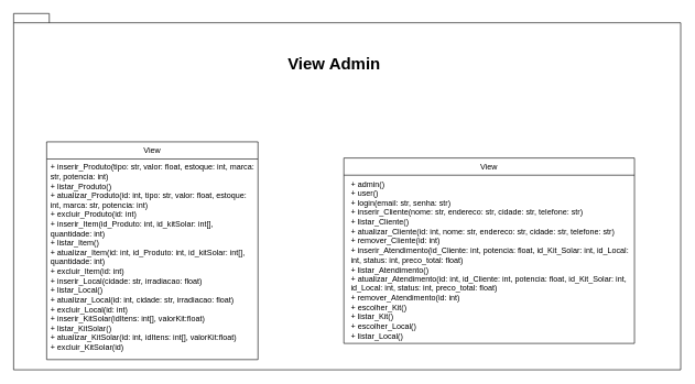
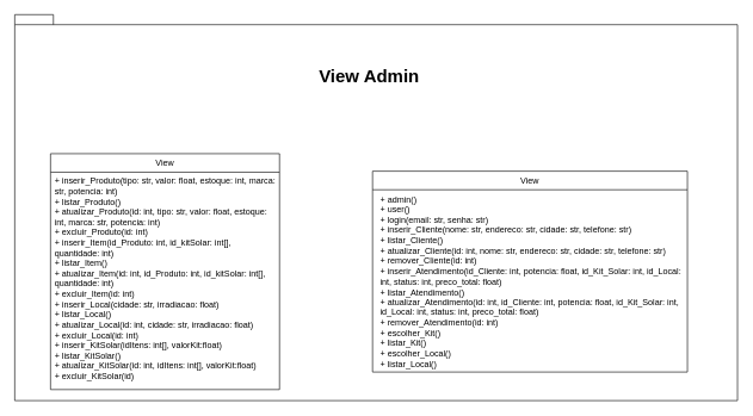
  <mxCell id="0" />
  <mxCell id="1" parent="0" />
  <mxCell id="2" value="" style="shape=folder;fontStyle=1;spacingTop=10;tabWidth=40;tabHeight=14;tabPosition=left;html=1;whiteSpace=wrap;" vertex="1" parent="1"><mxGeometry x="20" y="20" width="1010" height="540" as="geometry" /></mxCell>
  <mxCell id="3" value="View" style="swimlane;fontStyle=0;childLayout=stackLayout;horizontal=1;startSize=26;fillColor=none;horizontalStack=0;resizeParent=1;resizeParentMax=0;resizeLast=0;collapsible=1;marginBottom=0;whiteSpace=wrap;html=1;" vertex="1" parent="1"><mxGeometry x="520" y="239" width="440" height="281" as="geometry" /></mxCell>
  <mxCell id="4" value="+ admin()&lt;div&gt;&lt;div&gt;+ user()&lt;/div&gt;&lt;div&gt;&lt;div&gt;+ login(email: str, senha: str)&lt;/div&gt;&lt;div&gt;+ inserir_Cliente(nome: str, endereco: str, cidade: str, telefone: str)&lt;/div&gt;&lt;div&gt;+ listar_Cliente()&lt;/div&gt;&lt;/div&gt;&lt;/div&gt;&lt;div&gt;+&amp;nbsp;&lt;span style=&quot;background-color: transparent; color: light-dark(rgb(0, 0, 0), rgb(255, 255, 255));&quot;&gt;atualizar_Cliente(id: int, nome: str, endereco: str, cidade: str, telefone: str)&lt;/span&gt;&lt;/div&gt;&lt;div&gt;&lt;span style=&quot;background-color: transparent; color: light-dark(rgb(0, 0, 0), rgb(255, 255, 255));&quot;&gt;+ remover&lt;/span&gt;_Cliente(id: int&lt;span style=&quot;background-color: transparent; color: light-dark(rgb(0, 0, 0), rgb(255, 255, 255));&quot;&gt;)&lt;/span&gt;&lt;/div&gt;&lt;div&gt;&lt;div&gt;&lt;div&gt;+ inserir_Atendimento(id_Cliente: int, potencia: float, id_Kit_Solar: int, id_Local: int, status: int, preco_total: float)&lt;/div&gt;&lt;div&gt;+ listar_Atendimento()&lt;/div&gt;&lt;/div&gt;&lt;div&gt;+&amp;nbsp;&lt;span style=&quot;background-color: transparent; color: light-dark(rgb(0, 0, 0), rgb(255, 255, 255));&quot;&gt;atualizar_&lt;/span&gt;Atendimento&lt;span style=&quot;background-color: transparent; color: light-dark(rgb(0, 0, 0), rgb(255, 255, 255));&quot;&gt;(id: int,&amp;nbsp;&lt;/span&gt;id_Cliente: int, potencia: float, id_Kit_Solar: int, id_Local: int, status: int, preco_total: float&lt;span style=&quot;background-color: transparent; color: light-dark(rgb(0, 0, 0), rgb(255, 255, 255));&quot;&gt;)&lt;/span&gt;&lt;/div&gt;&lt;div&gt;&lt;span style=&quot;background-color: transparent; color: light-dark(rgb(0, 0, 0), rgb(255, 255, 255));&quot;&gt;+ remover&lt;/span&gt;_Atendimento(id: int&lt;span style=&quot;background-color: transparent; color: light-dark(rgb(0, 0, 0), rgb(255, 255, 255));&quot;&gt;)&lt;/span&gt;&lt;/div&gt;&lt;/div&gt;&lt;div&gt;&lt;span style=&quot;background-color: transparent; color: light-dark(rgb(0, 0, 0), rgb(255, 255, 255));&quot;&gt;+ escolher_Kit()&lt;/span&gt;&lt;/div&gt;&lt;div&gt;&lt;span style=&quot;background-color: transparent; color: light-dark(rgb(0, 0, 0), rgb(255, 255, 255));&quot;&gt;+ listar_Kit()&lt;/span&gt;&lt;/div&gt;&lt;div&gt;&lt;span style=&quot;background-color: transparent; color: light-dark(rgb(0, 0, 0), rgb(255, 255, 255));&quot;&gt;+ escolher_Local()&lt;/span&gt;&lt;/div&gt;&lt;div&gt;&lt;span style=&quot;background-color: transparent; color: light-dark(rgb(0, 0, 0), rgb(255, 255, 255));&quot;&gt;+ listar_Local()&lt;/span&gt;&lt;/div&gt;&lt;div&gt;&lt;br&gt;&lt;/div&gt;" style="text;strokeColor=none;fillColor=none;align=left;verticalAlign=top;spacingLeft=4;spacingRight=4;overflow=hidden;rotatable=0;points=[[0,0.5],[1,0.5]];portConstraint=eastwest;whiteSpace=wrap;html=1;" vertex="1" parent="1"><mxGeometry x="525" y="265" width="440" height="255" as="geometry" /></mxCell>
  <mxCell id="5" value="View" style="swimlane;fontStyle=0;childLayout=stackLayout;horizontal=1;startSize=26;fillColor=none;horizontalStack=0;resizeParent=1;resizeParentMax=0;resizeLast=0;collapsible=1;marginBottom=0;whiteSpace=wrap;html=1;" vertex="1" parent="1"><mxGeometry x="70" y="214.5" width="320" height="330" as="geometry" /></mxCell>
  <mxCell id="6" value="&lt;div&gt;+ inserir_Produto(tipo: str, valor: float, estoque: int, marca: str, potencia: int)&lt;/div&gt;&lt;div&gt;+ listar_Produto()&lt;/div&gt;&lt;div&gt;+ atualizar_Produto(id: int,&amp;nbsp;&lt;span style=&quot;background-color: transparent; color: light-dark(rgb(0, 0, 0), rgb(255, 255, 255));&quot;&gt;tipo: str, valor: float, estoque: int, marca: str, potencia: int&lt;/span&gt;&lt;span style=&quot;background-color: transparent; color: light-dark(rgb(0, 0, 0), rgb(255, 255, 255));&quot;&gt;)&lt;/span&gt;&lt;/div&gt;&lt;div&gt;&lt;span style=&quot;background-color: transparent; color: light-dark(rgb(0, 0, 0), rgb(255, 255, 255));&quot;&gt;+ excluir_Produto(id: int)&lt;/span&gt;&lt;/div&gt;&lt;div&gt;&lt;span style=&quot;background-color: transparent; color: light-dark(rgb(0, 0, 0), rgb(255, 255, 255));&quot;&gt;+ inserir_Item(id_Produto: int, id_kitSolar: int[], quantidade: int)&lt;/span&gt;&lt;/div&gt;&lt;div&gt;&lt;span style=&quot;background-color: transparent; color: light-dark(rgb(0, 0, 0), rgb(255, 255, 255));&quot;&gt;+ listar_Item()&lt;/span&gt;&lt;/div&gt;&lt;div&gt;&lt;span style=&quot;background-color: transparent; color: light-dark(rgb(0, 0, 0), rgb(255, 255, 255));&quot;&gt;+ atualizar_Item(id: int,&amp;nbsp;&lt;/span&gt;&lt;span style=&quot;background-color: transparent; color: light-dark(rgb(0, 0, 0), rgb(255, 255, 255));&quot;&gt;id_Produto: int, id_kitSolar: int[], quantidade: int)&lt;/span&gt;&lt;/div&gt;&lt;div&gt;&lt;span style=&quot;background-color: transparent; color: light-dark(rgb(0, 0, 0), rgb(255, 255, 255));&quot;&gt;+ excluir_Item(id: int)&lt;/span&gt;&lt;/div&gt;&lt;div&gt;&lt;span style=&quot;background-color: transparent; color: light-dark(rgb(0, 0, 0), rgb(255, 255, 255));&quot;&gt;+ inserir_Local(cidade: str, irradiacao: float)&lt;/span&gt;&lt;/div&gt;&lt;div&gt;&lt;span style=&quot;background-color: transparent; color: light-dark(rgb(0, 0, 0), rgb(255, 255, 255));&quot;&gt;+ listar_Local()&lt;/span&gt;&lt;/div&gt;&lt;div&gt;&lt;span style=&quot;background-color: transparent; color: light-dark(rgb(0, 0, 0), rgb(255, 255, 255));&quot;&gt;+ atualizar_Local(id: int, cidade: str, irradiacao: float)&lt;/span&gt;&lt;/div&gt;&lt;div&gt;+ excluir_Local(id: int)&lt;/div&gt;&lt;div&gt;+ inserir_KitSolar(idItens: int[], valorKit:float)&lt;/div&gt;&lt;div&gt;+ listar_KitSolar()&lt;/div&gt;&lt;div&gt;+ atualizar_KitSolar(id: int,&amp;nbsp;&lt;span style=&quot;background-color: transparent; color: light-dark(rgb(0, 0, 0), rgb(255, 255, 255));&quot;&gt;idItens: int[], valorKit:float)&lt;/span&gt;&lt;/div&gt;&lt;div&gt;&lt;span style=&quot;background-color: transparent; color: light-dark(rgb(0, 0, 0), rgb(255, 255, 255));&quot;&gt;+ excluir_KitSolar(id)&lt;/span&gt;&lt;/div&gt;" style="text;strokeColor=none;fillColor=none;align=left;verticalAlign=top;spacingLeft=4;spacingRight=4;overflow=hidden;rotatable=0;points=[[0,0.5],[1,0.5]];portConstraint=eastwest;whiteSpace=wrap;html=1;" vertex="1" parent="1"><mxGeometry x="70" y="239" width="320" height="304" as="geometry" /></mxCell>
- <mxCell id="7" value="View Admin" style="text;align=center;fontStyle=1;verticalAlign=middle;spacingLeft=3;spacingRight=3;strokeColor=none;rotatable=0;points=[[0,0.5],[1,0.5]];portConstraint=eastwest;html=1;fontSize=25;" vertex="1" parent="1"><mxGeometry x="390" y="60" width="230" height="70" as="geometry" /></mxCell>
+ <mxCell id="7" value="View Admin" style="text;align=center;fontStyle=1;verticalAlign=middle;spacingLeft=3;spacingRight=3;strokeColor=none;rotatable=0;points=[[0,0.5],[1,0.5]];portConstraint=eastwest;html=1;fontSize=25;" vertex="1" parent="1"><mxGeometry x="400" y="70" width="230" height="70" as="geometry" /></mxCell>
